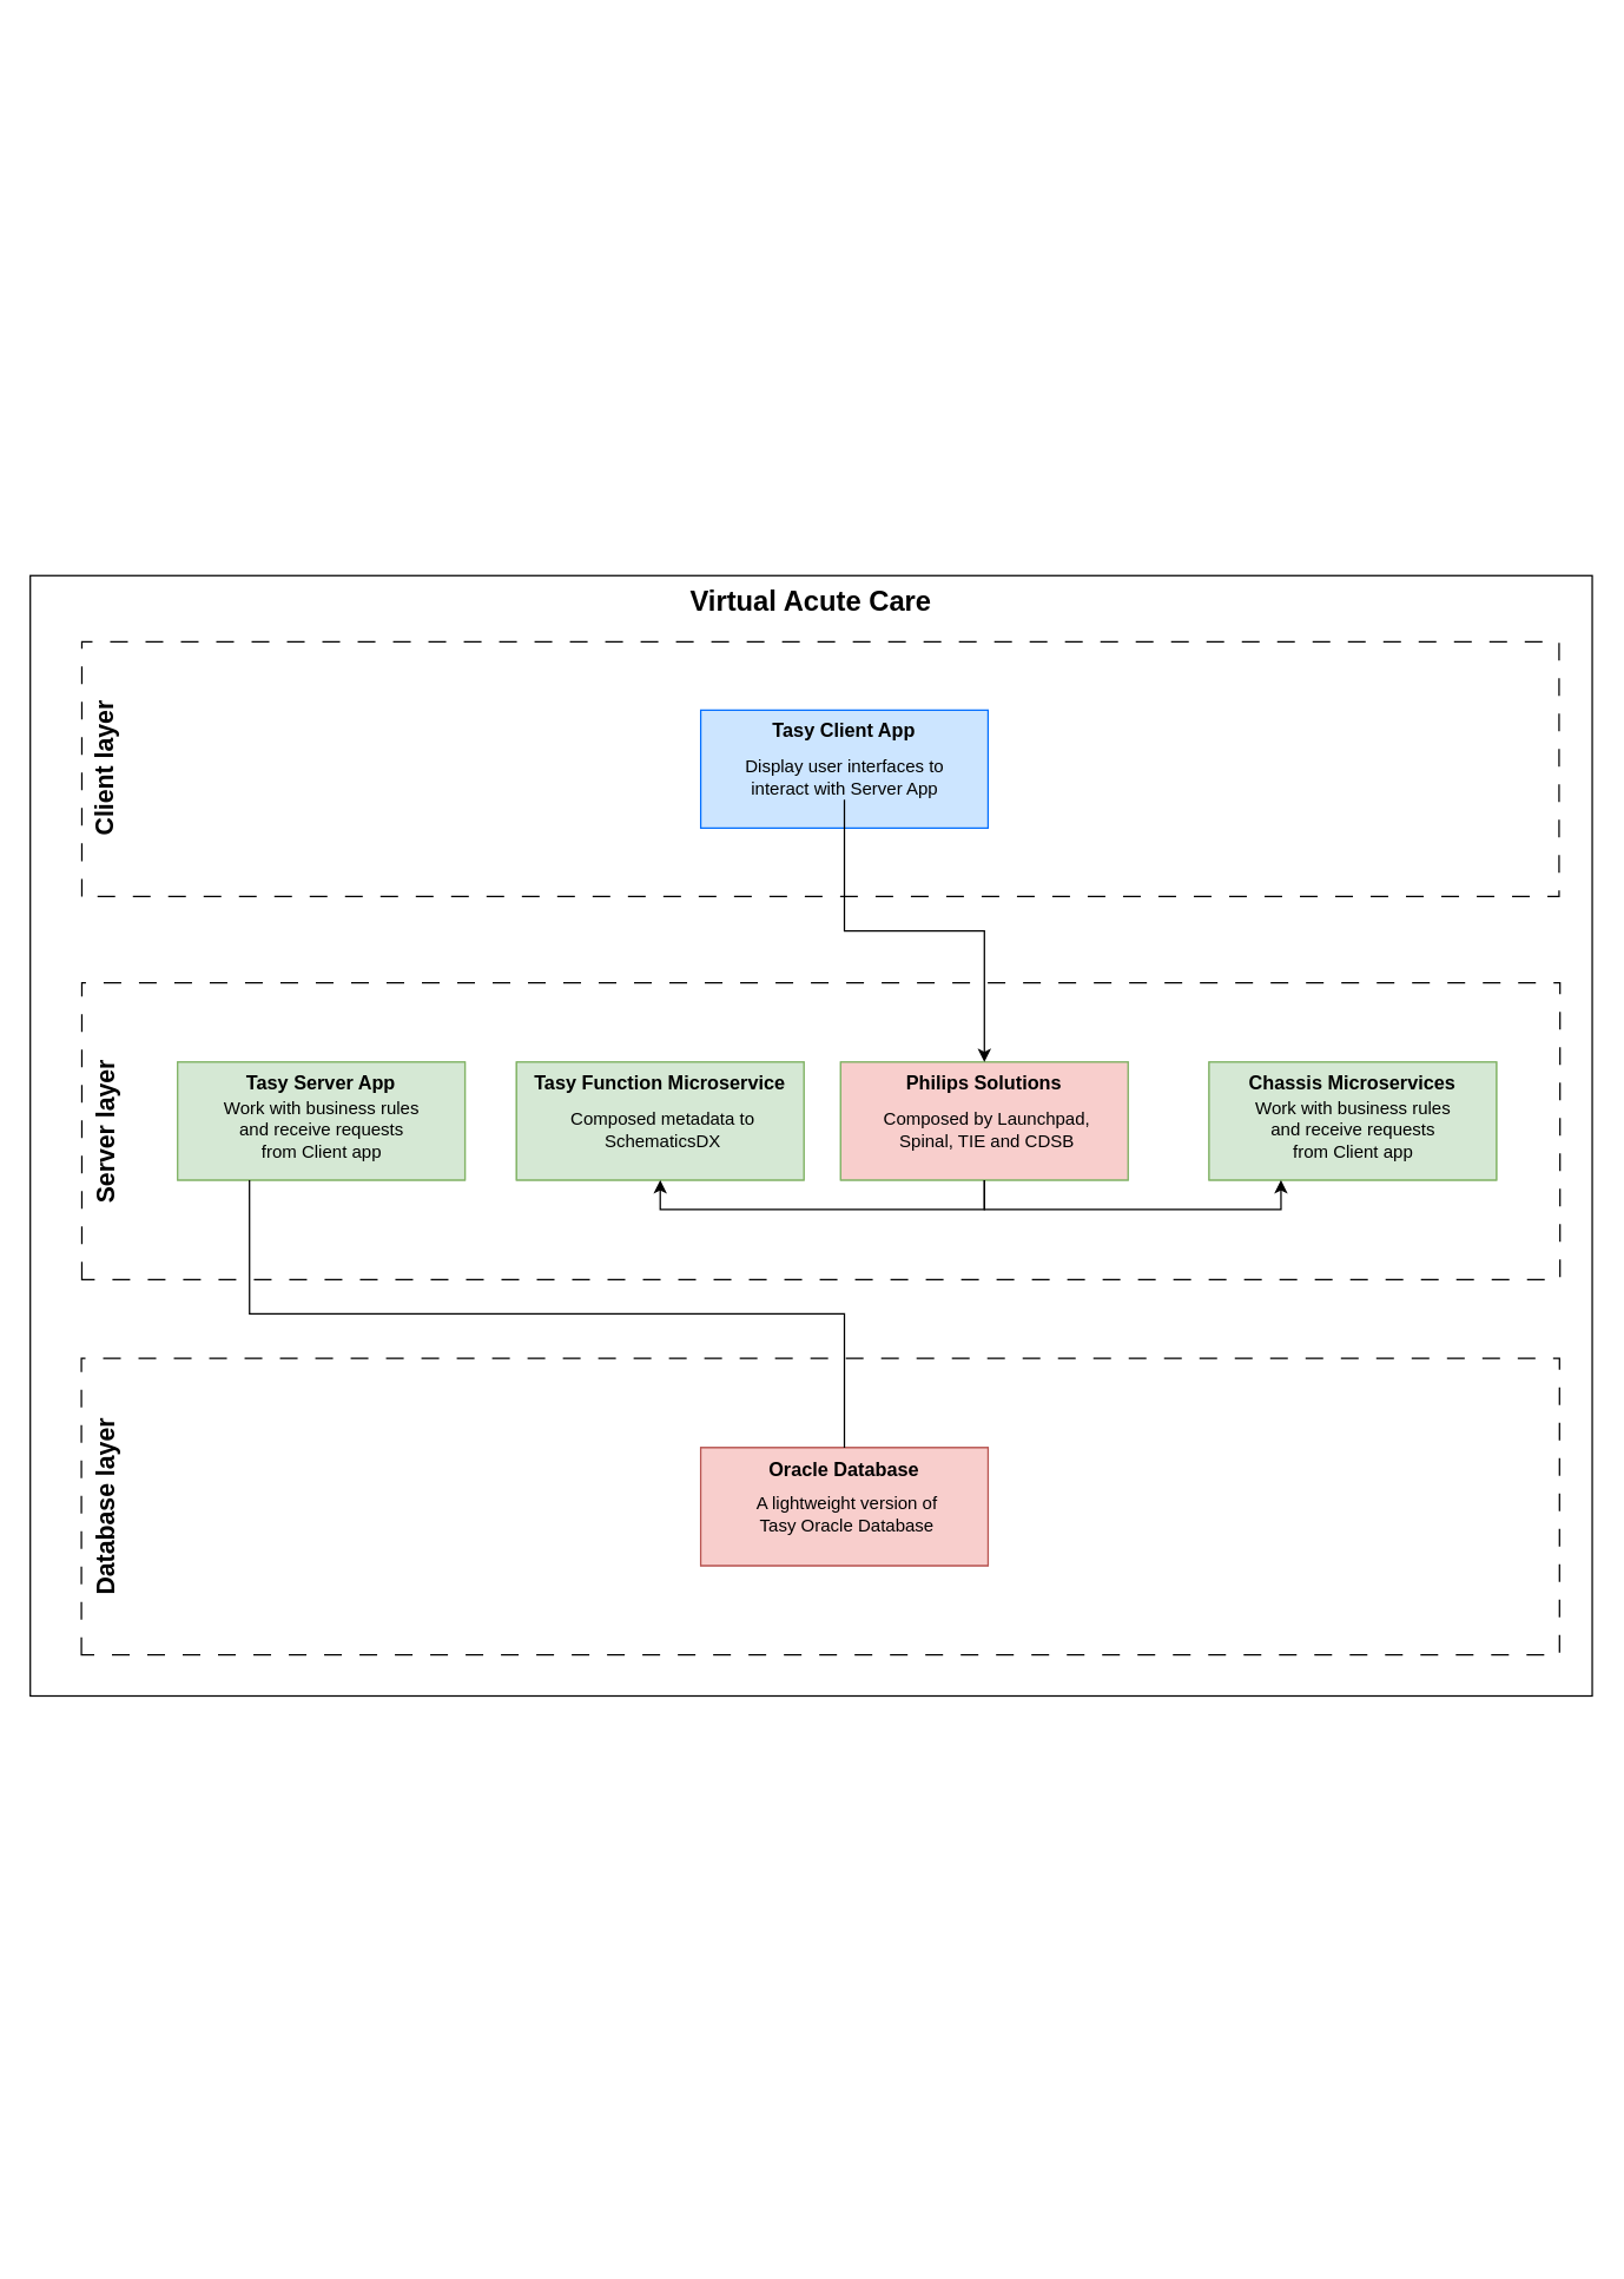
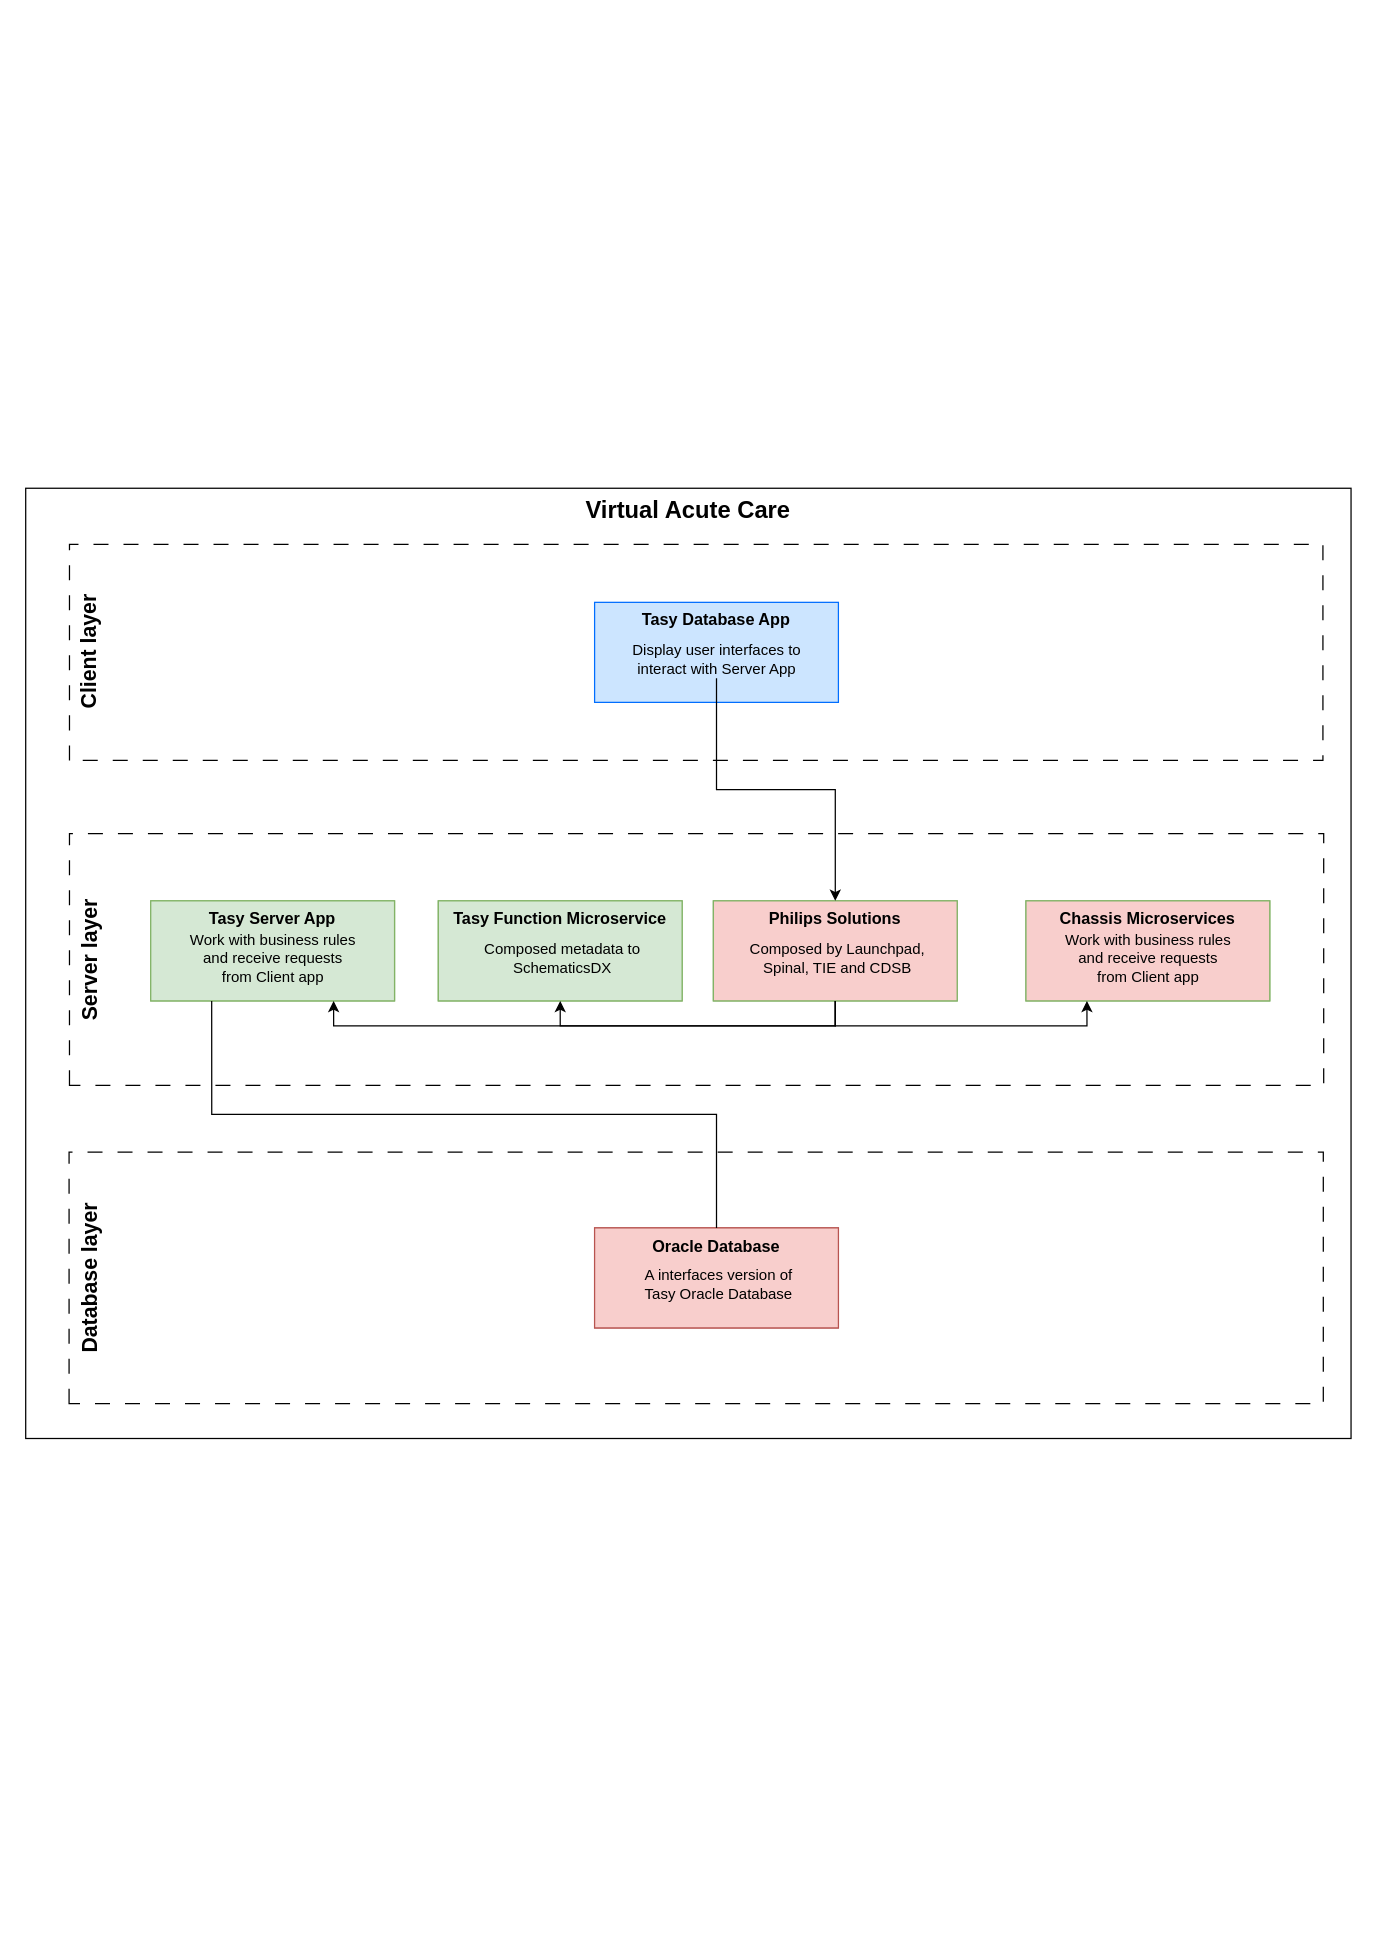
  <mxCell id="0" />
  <mxCell id="1" parent="0" />
  <mxCell id="2" value="&lt;font style=&quot;font-size: 19px;&quot;&gt;&lt;b&gt;Virtual Acute Care&lt;/b&gt;&lt;/font&gt;" style="rounded=0;whiteSpace=wrap;html=1;verticalAlign=top;" parent="1" vertex="1"><mxGeometry x="20" y="390" width="1060" height="760" as="geometry" /></mxCell>
  <mxCell id="3" value="Client layer" style="rounded=0;whiteSpace=wrap;html=1;dashed=1;dashPattern=12 12;labelPosition=center;verticalLabelPosition=middle;align=center;verticalAlign=top;rotation=-90;fontSize=17;fontStyle=1" parent="1" vertex="1"><mxGeometry x="469.86" y="20" width="172.8" height="1002.5" as="geometry" /></mxCell>
  <mxCell id="4" value="Server layer" style="rounded=0;whiteSpace=wrap;html=1;dashed=1;dashPattern=12 12;labelPosition=center;verticalLabelPosition=middle;align=center;verticalAlign=top;rotation=-90;fontSize=17;fontStyle=1" parent="1" vertex="1"><mxGeometry x="455.94" y="265.32" width="201.25" height="1003.12" as="geometry" /></mxCell>
  <mxCell id="5" value="" style="group" parent="1" vertex="1" connectable="0"><mxGeometry x="475" y="481.25" width="195" height="80" as="geometry" /></mxCell>
- <mxCell id="6" value="&lt;b&gt;&lt;font style=&quot;font-size: 13px;&quot;&gt;Tasy Client App&lt;/font&gt;&lt;br&gt;&lt;/b&gt;" style="rounded=0;whiteSpace=wrap;html=1;fillColor=#cce5ff;strokeColor=#006eff;labelPosition=center;verticalLabelPosition=middle;align=center;verticalAlign=top;" parent="5" vertex="1"><mxGeometry width="195" height="80" as="geometry" /></mxCell>
+ <mxCell id="6" value="&lt;b&gt;&lt;font style=&quot;font-size: 13px;&quot;&gt;Tasy Database App&lt;/font&gt;&lt;br&gt;&lt;/b&gt;" style="rounded=0;whiteSpace=wrap;html=1;fillColor=#cce5ff;strokeColor=#006eff;labelPosition=center;verticalLabelPosition=middle;align=center;verticalAlign=top;" parent="5" vertex="1"><mxGeometry width="195" height="80" as="geometry" /></mxCell>
  <mxCell id="7" value="Display user interfaces to interact with Server App" style="text;html=1;strokeColor=none;fillColor=none;align=center;verticalAlign=middle;whiteSpace=wrap;rounded=0;" parent="5" vertex="1"><mxGeometry x="27.5" y="30.63" width="140" height="30" as="geometry" /></mxCell>
  <mxCell id="8" value="" style="group;fillColor=#d5e8d4;strokeColor=#82b366;" parent="1" vertex="1" connectable="0"><mxGeometry x="120" y="720" width="195" height="80" as="geometry" /></mxCell>
  <mxCell id="9" value="&lt;b&gt;&lt;font style=&quot;font-size: 13px;&quot;&gt;Tasy Server App&lt;/font&gt;&lt;br&gt;&lt;/b&gt;" style="rounded=0;whiteSpace=wrap;html=1;fillColor=#d5e8d4;strokeColor=#82b366;labelPosition=center;verticalLabelPosition=middle;align=center;verticalAlign=top;" parent="8" vertex="1"><mxGeometry width="195" height="80" as="geometry" /></mxCell>
  <mxCell id="10" value="Work with business rules and receive requests from Client app" style="text;html=1;strokeColor=none;fillColor=none;align=center;verticalAlign=middle;whiteSpace=wrap;rounded=0;" parent="8" vertex="1"><mxGeometry x="27.5" y="30.63" width="140" height="30" as="geometry" /></mxCell>
  <mxCell id="11" value="" style="group;fillColor=#d5e8d4;strokeColor=#82b366;" parent="1" vertex="1" connectable="0"><mxGeometry x="820" y="720" width="195" height="80" as="geometry" /></mxCell>
- <mxCell id="12" value="&lt;b&gt;&lt;font style=&quot;font-size: 13px;&quot;&gt;Chassis Microservices&lt;/font&gt;&lt;br&gt;&lt;/b&gt;" style="rounded=0;whiteSpace=wrap;html=1;fillColor=#d5e8d4;strokeColor=#82b366;labelPosition=center;verticalLabelPosition=middle;align=center;verticalAlign=top;" parent="11" vertex="1"><mxGeometry width="195" height="80" as="geometry" /></mxCell>
+ <mxCell id="12" value="&lt;b&gt;&lt;font style=&quot;font-size: 13px;&quot;&gt;Chassis Microservices&lt;/font&gt;&lt;br&gt;&lt;/b&gt;" style="rounded=0;whiteSpace=wrap;html=1;fillColor=#f8cecc;strokeColor=#82b366;labelPosition=center;verticalLabelPosition=middle;align=center;verticalAlign=top;" parent="11" vertex="1"><mxGeometry width="195" height="80" as="geometry" /></mxCell>
  <mxCell id="13" value="Work with business rules and receive requests from Client app" style="text;html=1;strokeColor=none;fillColor=none;align=center;verticalAlign=middle;whiteSpace=wrap;rounded=0;" parent="11" vertex="1"><mxGeometry x="27.5" y="30.63" width="140" height="30" as="geometry" /></mxCell>
  <mxCell id="14" value="" style="group;fillColor=#d5e8d4;strokeColor=#82b366;" parent="1" vertex="1" connectable="0"><mxGeometry x="570" y="720" width="195" height="80" as="geometry" /></mxCell>
  <mxCell id="15" value="&lt;b&gt;&lt;span style=&quot;font-size: 13px;&quot;&gt;Philips Solutions&lt;/span&gt;&lt;br&gt;&lt;/b&gt;" style="rounded=0;whiteSpace=wrap;html=1;fillColor=#f8cecc;strokeColor=#82b366;labelPosition=center;verticalLabelPosition=middle;align=center;verticalAlign=top;" parent="14" vertex="1"><mxGeometry width="195" height="80" as="geometry" /></mxCell>
  <mxCell id="16" value="Composed by Launchpad, Spinal, TIE and CDSB" style="text;html=1;strokeColor=none;fillColor=none;align=center;verticalAlign=middle;whiteSpace=wrap;rounded=0;" parent="14" vertex="1"><mxGeometry x="27.5" y="30.63" width="142.5" height="30" as="geometry" /></mxCell>
  <mxCell id="17" value="" style="group;fillColor=#d5e8d4;strokeColor=#82b366;" parent="1" vertex="1" connectable="0"><mxGeometry x="350" y="720" width="195" height="80" as="geometry" /></mxCell>
  <mxCell id="18" value="&lt;b&gt;&lt;span style=&quot;font-size: 13px;&quot;&gt;Tasy Function Microservice&lt;/span&gt;&lt;br&gt;&lt;/b&gt;" style="rounded=0;whiteSpace=wrap;html=1;fillColor=#d5e8d4;strokeColor=#82b366;labelPosition=center;verticalLabelPosition=middle;align=center;verticalAlign=top;" parent="17" vertex="1"><mxGeometry width="195" height="80" as="geometry" /></mxCell>
  <mxCell id="19" value="Composed metadata to SchematicsDX" style="text;html=1;strokeColor=none;fillColor=none;align=center;verticalAlign=middle;whiteSpace=wrap;rounded=0;" parent="17" vertex="1"><mxGeometry x="27.5" y="30.63" width="142.5" height="30" as="geometry" /></mxCell>
  <mxCell id="20" value="Database layer" style="rounded=0;whiteSpace=wrap;html=1;dashed=1;dashPattern=12 12;labelPosition=center;verticalLabelPosition=middle;align=center;verticalAlign=top;rotation=-90;fontSize=17;fontStyle=1" parent="1" vertex="1"><mxGeometry x="455.63" y="520" width="201.25" height="1003.12" as="geometry" /></mxCell>
  <mxCell id="21" value="" style="group;fillColor=#f8cecc;strokeColor=#b85450;" parent="1" vertex="1" connectable="0"><mxGeometry x="475" y="981.56" width="195" height="80" as="geometry" /></mxCell>
  <mxCell id="22" value="&lt;b&gt;&lt;span style=&quot;font-size: 13px;&quot;&gt;Oracle Database&lt;/span&gt;&lt;br&gt;&lt;/b&gt;" style="rounded=0;whiteSpace=wrap;html=1;fillColor=#f8cecc;strokeColor=#b85450;labelPosition=center;verticalLabelPosition=middle;align=center;verticalAlign=top;" parent="21" vertex="1"><mxGeometry width="195" height="80" as="geometry" /></mxCell>
- <mxCell id="23" value="A lightweight version of Tasy Oracle Database" style="text;html=1;strokeColor=none;fillColor=none;align=center;verticalAlign=middle;whiteSpace=wrap;rounded=0;" parent="21" vertex="1"><mxGeometry x="27.5" y="30.63" width="142.5" height="30" as="geometry" /></mxCell>
+ <mxCell id="23" value="A interfaces version of Tasy Oracle Database" style="text;html=1;strokeColor=none;fillColor=none;align=center;verticalAlign=middle;whiteSpace=wrap;rounded=0;" parent="21" vertex="1"><mxGeometry x="27.5" y="30.63" width="142.5" height="30" as="geometry" /></mxCell>
  <mxCell id="24" style="edgeStyle=orthogonalEdgeStyle;rounded=0;orthogonalLoop=1;jettySize=auto;html=1;entryX=0.5;entryY=0;entryDx=0;entryDy=0;" parent="1" source="7" target="15" edge="1"><mxGeometry relative="1" as="geometry" /></mxCell>
+ <mxCell id="25" style="edgeStyle=orthogonalEdgeStyle;rounded=0;orthogonalLoop=1;jettySize=auto;html=1;exitX=0.5;exitY=1;exitDx=0;exitDy=0;entryX=0.75;entryY=1;entryDx=0;entryDy=0;" parent="1" source="15" target="9" edge="1"><mxGeometry relative="1" as="geometry" /></mxCell>
  <mxCell id="26" style="edgeStyle=orthogonalEdgeStyle;rounded=0;orthogonalLoop=1;jettySize=auto;html=1;entryX=0.5;entryY=1;entryDx=0;entryDy=0;exitX=0.5;exitY=1;exitDx=0;exitDy=0;" parent="1" source="15" target="18" edge="1"><mxGeometry relative="1" as="geometry" /></mxCell>
  <mxCell id="27" style="edgeStyle=orthogonalEdgeStyle;rounded=0;orthogonalLoop=1;jettySize=auto;html=1;entryX=0.25;entryY=1;entryDx=0;entryDy=0;exitX=0.5;exitY=1;exitDx=0;exitDy=0;" parent="1" source="15" target="12" edge="1"><mxGeometry relative="1" as="geometry" /></mxCell>
  <mxCell id="28" style="edgeStyle=orthogonalEdgeStyle;rounded=0;orthogonalLoop=1;jettySize=auto;html=1;entryX=0.5;entryY=0;entryDx=0;entryDy=0;exitX=0.25;exitY=1;exitDx=0;exitDy=0;endArrow=none;" parent="1" source="9" target="22" edge="1"><mxGeometry relative="1" as="geometry" /></mxCell>
